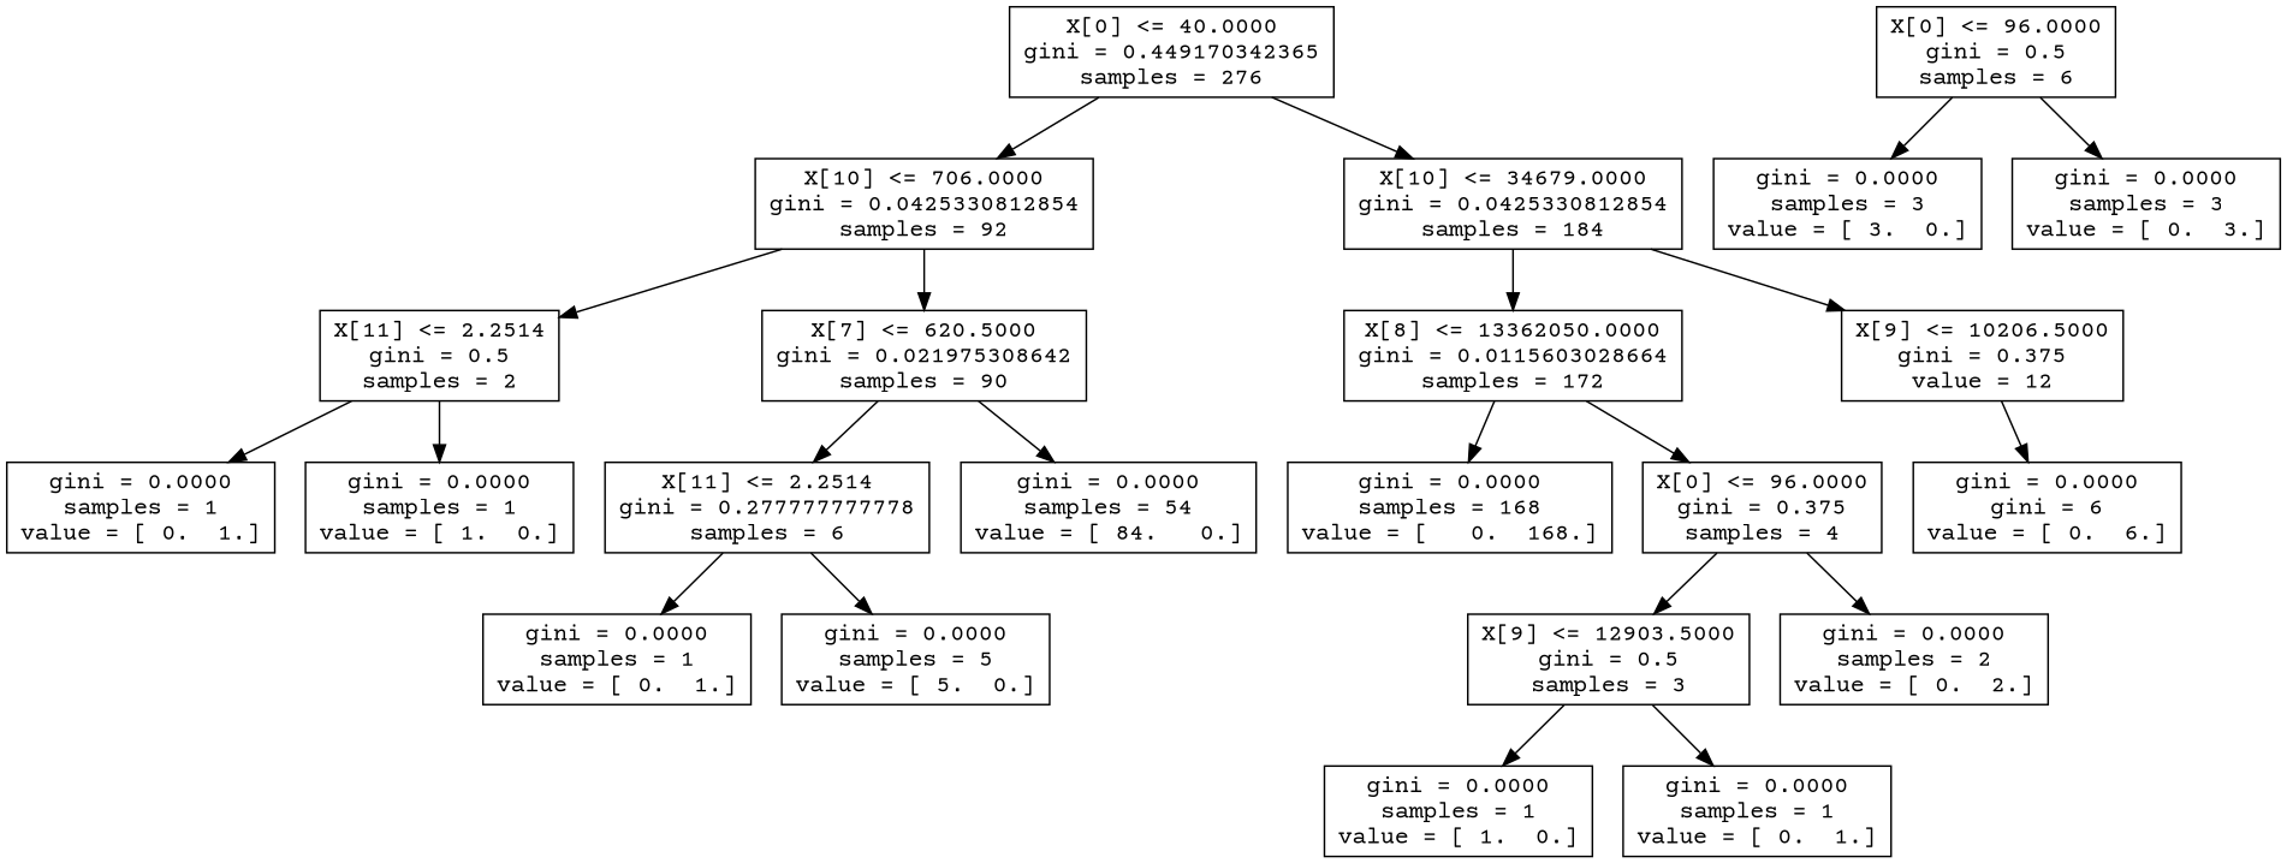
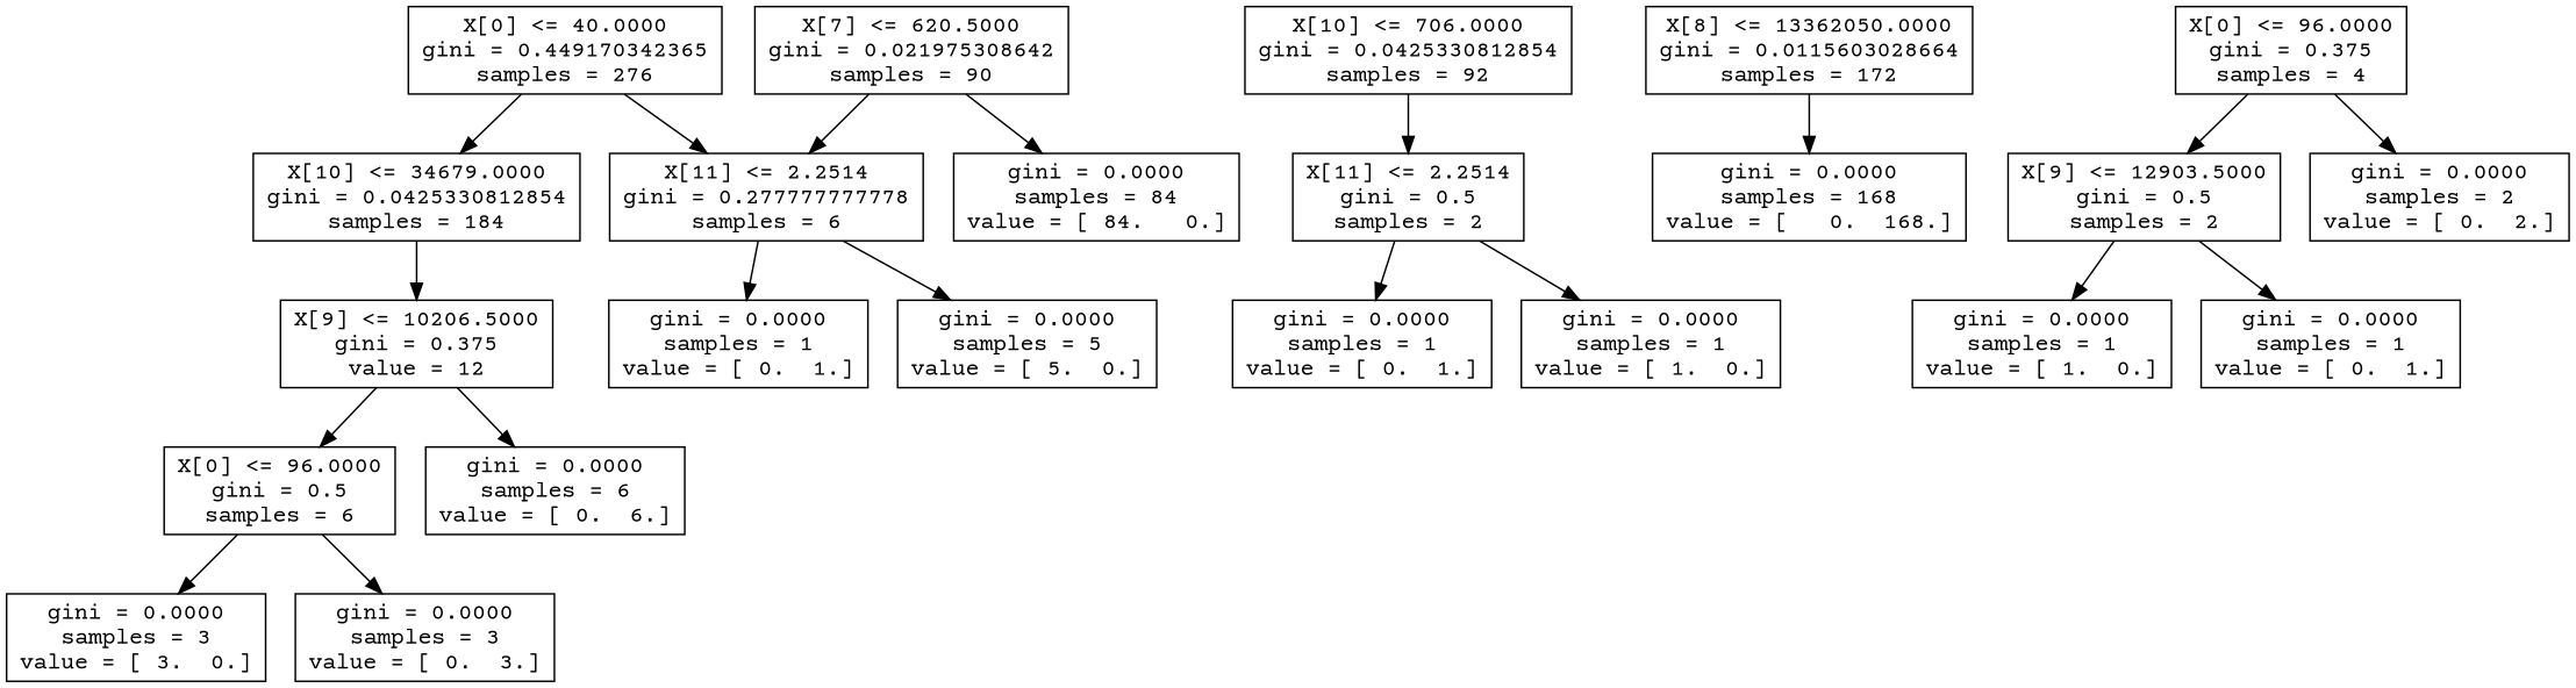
  digraph {
    fontname="Courier Prime"
    node [fontname="Courier Prime" shape=box]
    edge [fontname="Courier Prime"]
    n1 [label="X[0] <= 40.0000\ngini = 0.449170342365\nsamples = 276"]
    n2 [label="X[10] <= 706.0000\ngini = 0.0425330812854\nsamples = 92"]
    n3 [label="X[10] <= 34679.0000\ngini = 0.0425330812854\nsamples = 184"]
    n4 [label="X[11] <= 2.2514\ngini = 0.5\nsamples = 2"]
    n5 [label="X[7] <= 620.5000\ngini = 0.021975308642\nsamples = 90"]
    n6 [label="X[8] <= 13362050.0000\ngini = 0.0115603028664\nsamples = 172"]
    n7 [label="X[9] <= 10206.5000\ngini = 0.375\nvalue = 12"]
    n8 [label="gini = 0.0000\nsamples = 1\nvalue = [ 0.  1.]"]
    n9 [label="gini = 0.0000\nsamples = 1\nvalue = [ 1.  0.]"]
    n10 [label="X[11] <= 2.2514\ngini = 0.277777777778\nsamples = 6"]
-   n11 [label="gini = 0.0000\nsamples = 54\nvalue = [ 84.   0.]"]
+   n11 [label="gini = 0.0000\nsamples = 84\nvalue = [ 84.   0.]"]
    n12 [label="gini = 0.0000\nsamples = 1\nvalue = [ 0.  1.]"]
    n13 [label="gini = 0.0000\nsamples = 5\nvalue = [ 5.  0.]"]
    n14 [label="gini = 0.0000\nsamples = 168\nvalue = [   0.  168.]"]
    n15 [label="X[0] <= 96.0000\ngini = 0.375\nsamples = 4"]
    n16 [label="X[0] <= 96.0000\ngini = 0.5\nsamples = 6"]
-   n17 [label="gini = 0.0000\ngini = 6\nvalue = [ 0.  6.]"]
-   n18 [label="X[9] <= 12903.5000\ngini = 0.5\nsamples = 3"]
+   n17 [label="gini = 0.0000\nsamples = 6\nvalue = [ 0.  6.]"]
+   n18 [label="X[9] <= 12903.5000\ngini = 0.5\nsamples = 2"]
    n19 [label="gini = 0.0000\nsamples = 2\nvalue = [ 0.  2.]"]
    n20 [label="gini = 0.0000\nsamples = 1\nvalue = [ 1.  0.]"]
    n21 [label="gini = 0.0000\nsamples = 1\nvalue = [ 0.  1.]"]
    n22 [label="gini = 0.0000\nsamples = 3\nvalue = [ 3.  0.]"]
    n23 [label="gini = 0.0000\nsamples = 3\nvalue = [ 0.  3.]"]
-   n1 -> n2
+   n1 -> n10
    n1 -> n3
    n2 -> n4
-   n2 -> n5
-   n3 -> n6
    n3 -> n7
    n4 -> n8
    n4 -> n9
    n5 -> n10
    n5 -> n11
    n6 -> n14
-   n6 -> n15
+   n7 -> n16
    n7 -> n17
    n10 -> n12
    n10 -> n13
    n15 -> n18
    n15 -> n19
    n16 -> n22
    n16 -> n23
    n18 -> n20
    n18 -> n21
  }
